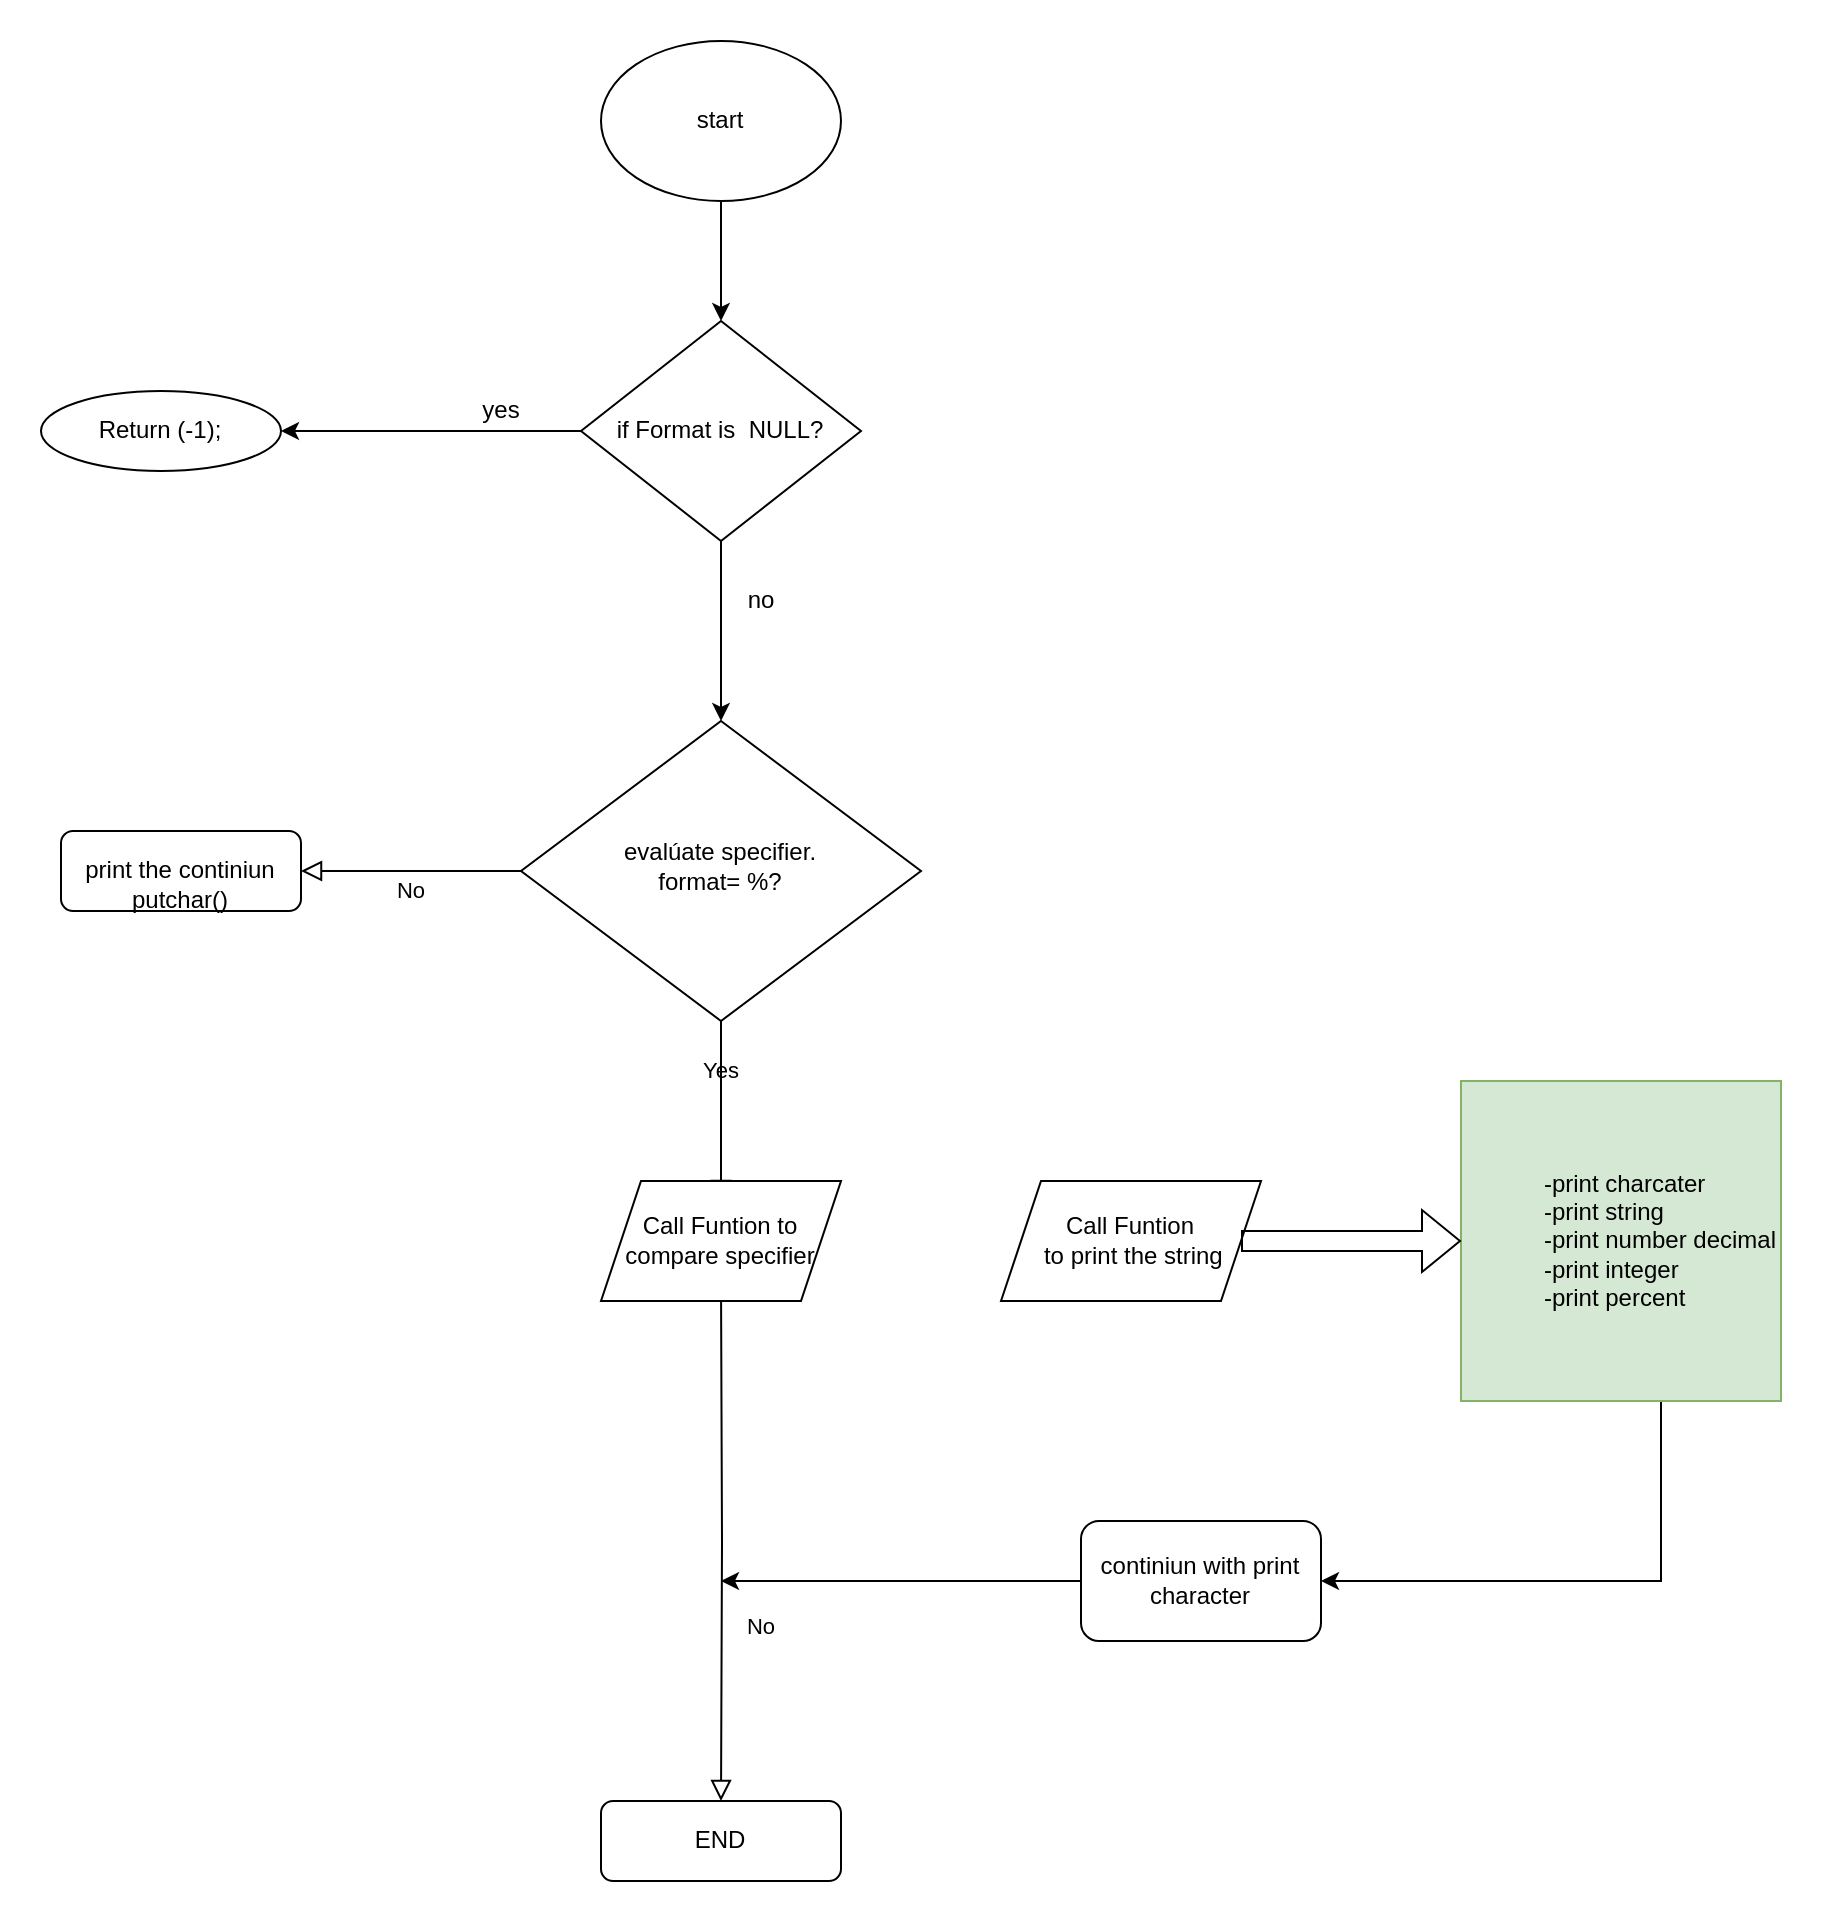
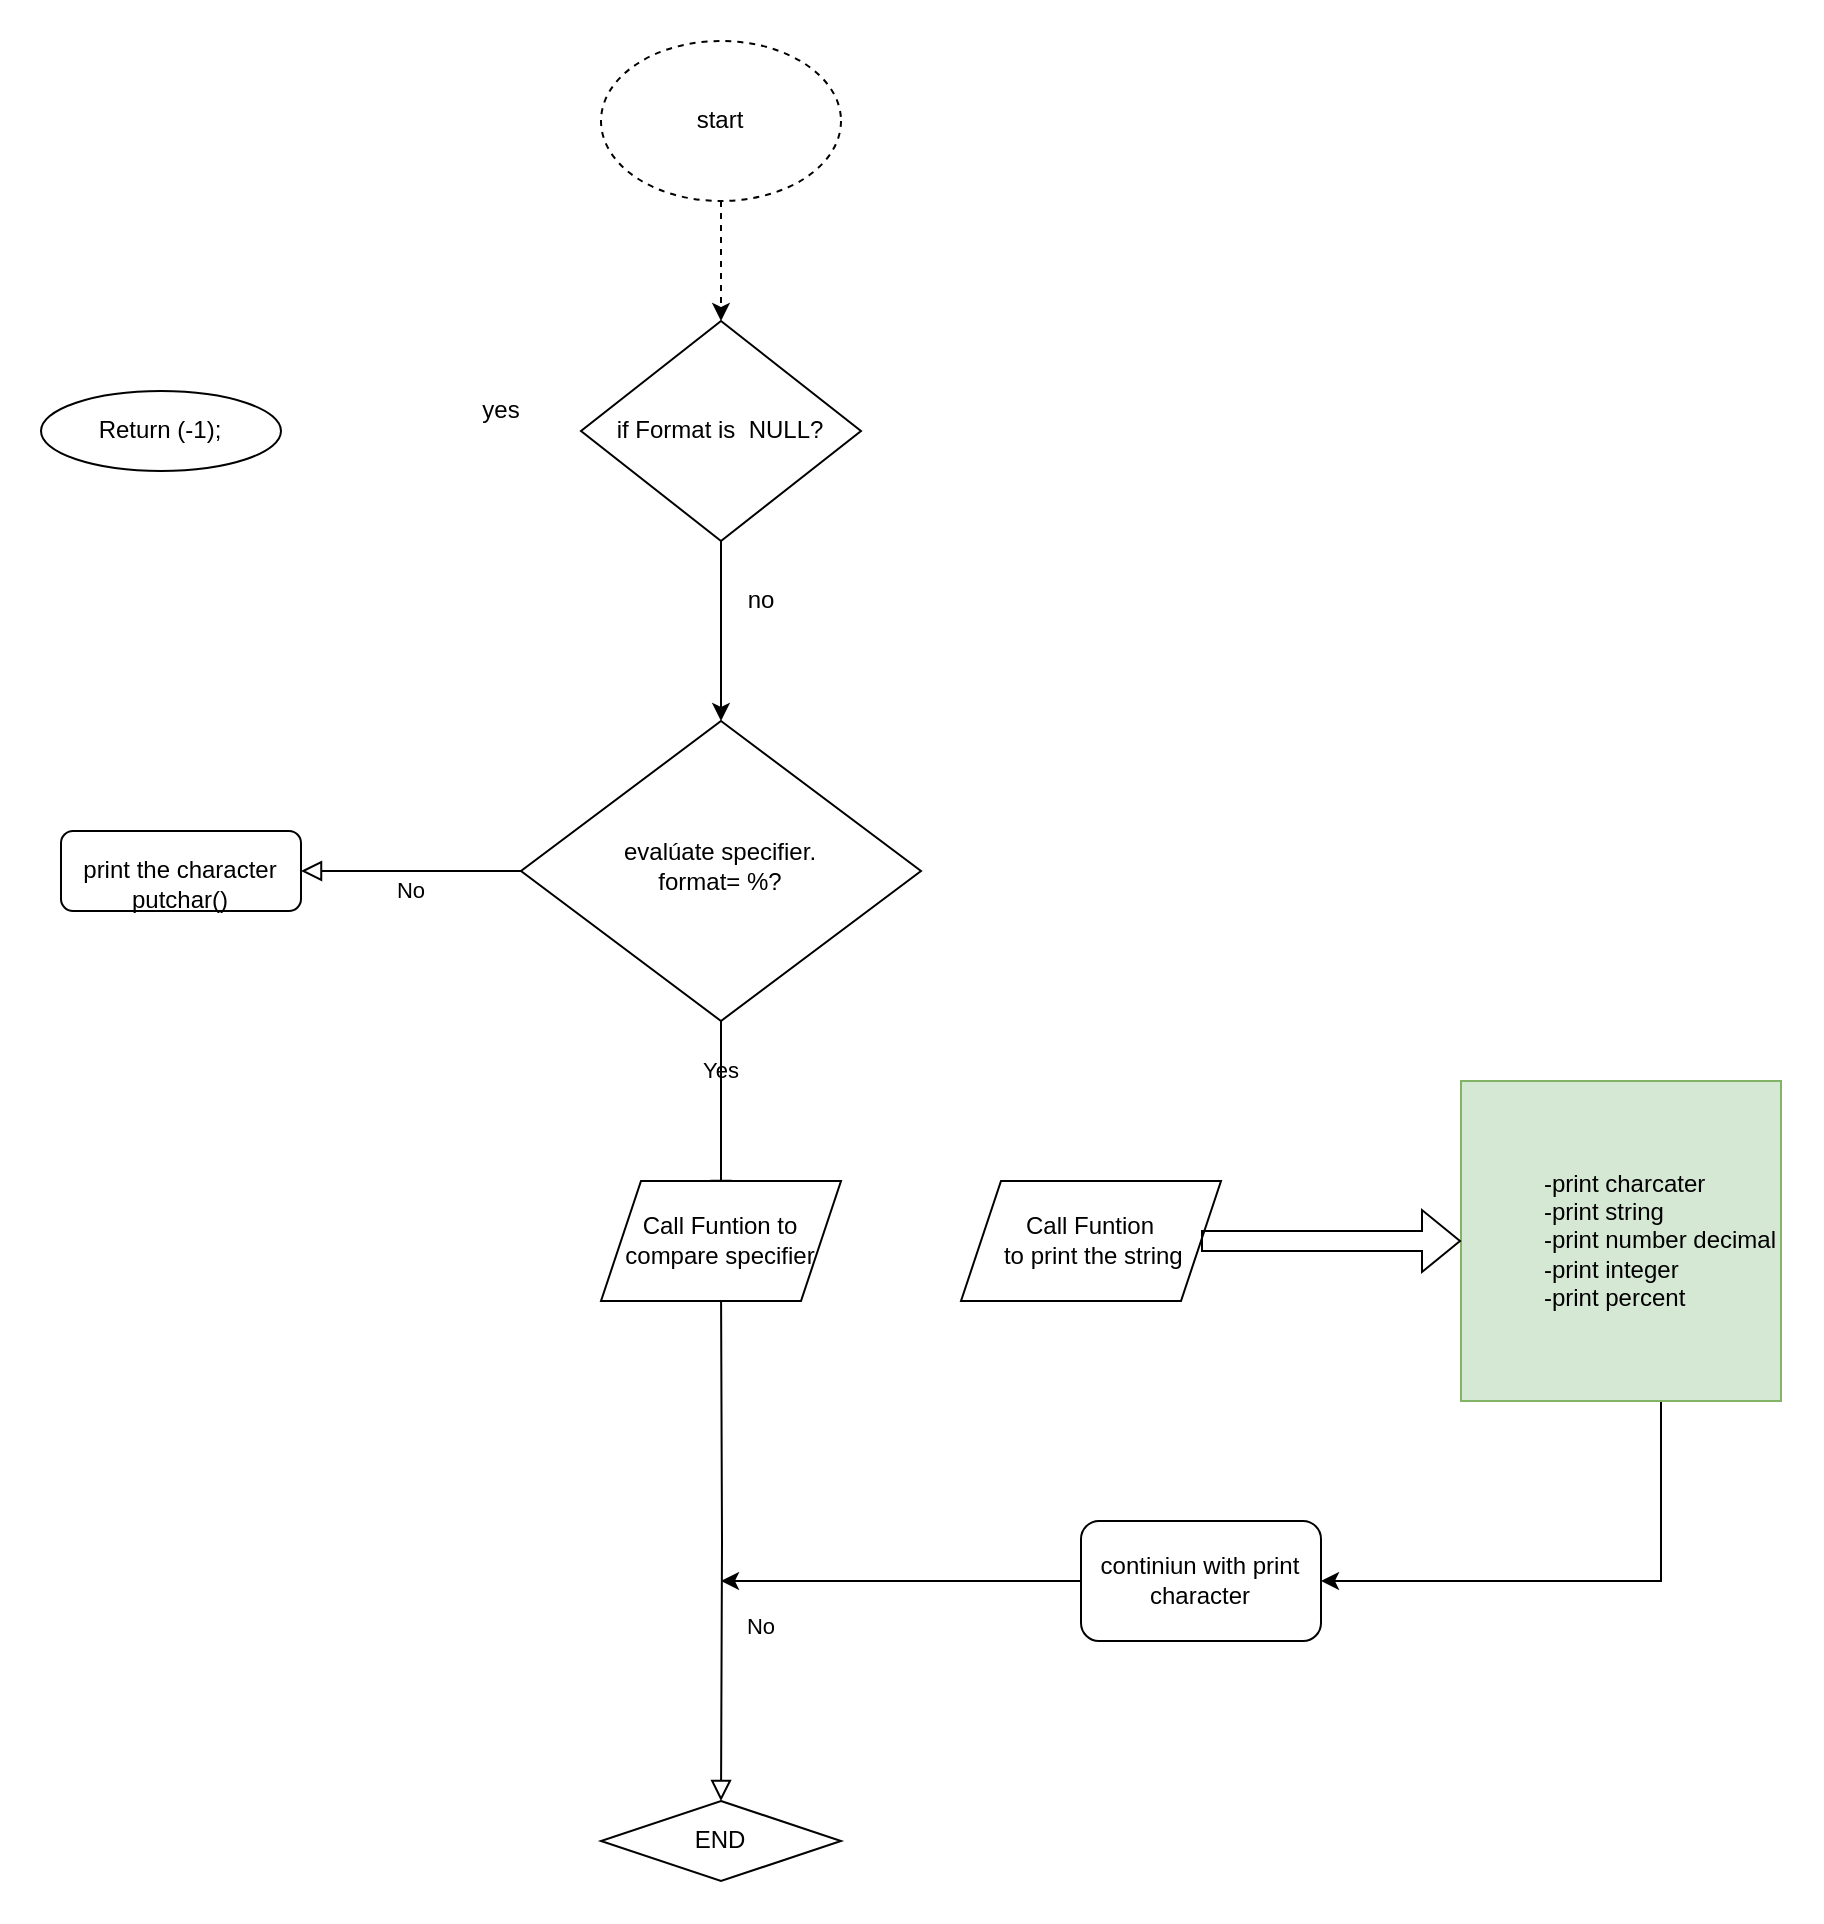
  <mxCell id="0" />
  <mxCell id="1" parent="0" />
  <mxCell id="2" value="Yes" style="rounded=0;html=1;jettySize=auto;orthogonalLoop=1;fontSize=11;endArrow=block;endFill=0;endSize=8;strokeWidth=1;shadow=0;labelBackgroundColor=none;edgeStyle=orthogonalEdgeStyle;" parent="1" source="4" edge="1"><mxGeometry y="20" relative="1" as="geometry"><mxPoint as="offset" /><mxPoint x="360" y="600" as="targetPoint" /></mxGeometry></mxCell>
  <mxCell id="3" value="No" style="edgeStyle=orthogonalEdgeStyle;rounded=0;html=1;jettySize=auto;orthogonalLoop=1;fontSize=11;endArrow=block;endFill=0;endSize=8;strokeWidth=1;shadow=0;labelBackgroundColor=none;" parent="1" source="4" target="5" edge="1"><mxGeometry y="10" relative="1" as="geometry"><mxPoint as="offset" /></mxGeometry></mxCell>
  <mxCell id="4" value="evalúate specifier.&lt;br&gt;format= %?" style="rhombus;whiteSpace=wrap;html=1;shadow=0;fontFamily=Helvetica;fontSize=12;align=center;strokeWidth=1;spacing=6;spacingTop=-4;" parent="1" vertex="1"><mxGeometry x="260" y="360" width="200" height="150" as="geometry" /></mxCell>
- <mxCell id="5" value="&lt;br&gt;print the continiun&lt;br&gt;putchar()" style="rounded=1;whiteSpace=wrap;html=1;fontSize=12;glass=0;strokeWidth=1;shadow=0;" parent="1" vertex="1"><mxGeometry x="30" y="415" width="120" height="40" as="geometry" /></mxCell>
+ <mxCell id="5" value="&lt;br&gt;print the character&lt;br&gt;putchar()" style="rounded=1;whiteSpace=wrap;html=1;fontSize=12;glass=0;strokeWidth=1;shadow=0;" parent="1" vertex="1"><mxGeometry x="30" y="415" width="120" height="40" as="geometry" /></mxCell>
  <mxCell id="6" value="No" style="rounded=0;html=1;jettySize=auto;orthogonalLoop=1;fontSize=11;endArrow=block;endFill=0;endSize=8;strokeWidth=1;shadow=0;labelBackgroundColor=none;edgeStyle=orthogonalEdgeStyle;exitX=0.5;exitY=1;exitDx=0;exitDy=0;" parent="1" target="7" edge="1"><mxGeometry x="0.333" y="20" relative="1" as="geometry"><mxPoint as="offset" /><mxPoint x="360" y="640" as="sourcePoint" /></mxGeometry></mxCell>
- <mxCell id="7" value="END" style="rounded=1;whiteSpace=wrap;html=1;fontSize=12;glass=0;strokeWidth=1;shadow=0;" parent="1" vertex="1"><mxGeometry x="300" y="900" width="120" height="40" as="geometry" /></mxCell>
+ <mxCell id="7" value="END" style="rhombus;whiteSpace=wrap;html=1;fontSize=12;glass=0;strokeWidth=1;shadow=0;" parent="1" vertex="1"><mxGeometry x="300" y="900" width="120" height="40" as="geometry" /></mxCell>
  <mxCell id="8" value="Call Funtion to compare specifier" style="shape=parallelogram;perimeter=parallelogramPerimeter;whiteSpace=wrap;html=1;fixedSize=1;" vertex="1" parent="1"><mxGeometry x="300" y="590" width="120" height="60" as="geometry" /></mxCell>
  <mxCell id="9" value="Return (-1);" style="ellipse;whiteSpace=wrap;html=1;fontSize=12;glass=0;strokeWidth=1;shadow=0;" vertex="1" parent="1"><mxGeometry x="20" y="195" width="120" height="40" as="geometry" /></mxCell>
- <mxCell id="10" value="Call Funtion&lt;br&gt;&amp;nbsp;to print the string" style="shape=parallelogram;perimeter=parallelogramPerimeter;whiteSpace=wrap;html=1;fixedSize=1;" vertex="1" parent="1"><mxGeometry x="500" y="590" width="130" height="60" as="geometry" /></mxCell>
+ <mxCell id="10" value="Call Funtion&lt;br&gt;&amp;nbsp;to print the string" style="shape=parallelogram;perimeter=parallelogramPerimeter;whiteSpace=wrap;html=1;fixedSize=1;" vertex="1" parent="1"><mxGeometry x="480" y="590" width="130" height="60" as="geometry" /></mxCell>
  <mxCell id="11" style="edgeStyle=orthogonalEdgeStyle;rounded=0;orthogonalLoop=1;jettySize=auto;html=1;entryX=1;entryY=0.5;entryDx=0;entryDy=0;" edge="1" parent="1" source="12" target="22"><mxGeometry relative="1" as="geometry"><mxPoint x="810" y="830" as="targetPoint" /><Array as="points"><mxPoint x="830" y="790" /></Array></mxGeometry></mxCell>
  <mxCell id="12" value="&lt;div style=&quot;text-align: justify;&quot;&gt;&lt;span style=&quot;background-color: initial;&quot;&gt;-print charcater&lt;/span&gt;&lt;/div&gt;&lt;div style=&quot;text-align: justify;&quot;&gt;&lt;span style=&quot;background-color: initial;&quot;&gt;-print string&lt;/span&gt;&lt;/div&gt;&lt;div style=&quot;text-align: justify;&quot;&gt;&lt;span style=&quot;background-color: initial;&quot;&gt;-print number decimal&lt;/span&gt;&lt;/div&gt;&lt;div style=&quot;text-align: justify;&quot;&gt;&lt;span style=&quot;background-color: initial;&quot;&gt;-print integer&lt;/span&gt;&lt;/div&gt;&lt;div style=&quot;text-align: justify;&quot;&gt;&lt;span style=&quot;background-color: initial;&quot;&gt;-print percent&lt;/span&gt;&lt;/div&gt;" style="whiteSpace=wrap;html=1;aspect=fixed;fillColor=#d5e8d4;strokeColor=#82b366;align=right;" vertex="1" parent="1"><mxGeometry x="730" y="540" width="160" height="160" as="geometry" /></mxCell>
  <mxCell id="13" value="" style="shape=flexArrow;endArrow=classic;html=1;rounded=0;entryX=0;entryY=0.5;entryDx=0;entryDy=0;" edge="1" parent="1" source="10" target="12"><mxGeometry width="50" height="50" relative="1" as="geometry"><mxPoint x="490" y="660" as="sourcePoint" /><mxPoint x="450" y="600" as="targetPoint" /></mxGeometry></mxCell>
- <mxCell id="14" value="" style="edgeStyle=orthogonalEdgeStyle;rounded=0;orthogonalLoop=1;jettySize=auto;html=1;" edge="1" parent="1" source="15" target="18"><mxGeometry relative="1" as="geometry" /></mxCell>
- <mxCell id="15" value="start" style="ellipse;whiteSpace=wrap;html=1;" vertex="1" parent="1"><mxGeometry x="300" y="20" width="120" height="80" as="geometry" /></mxCell>
+ <mxCell id="14" value="" style="edgeStyle=orthogonalEdgeStyle;rounded=0;orthogonalLoop=1;jettySize=auto;html=1;dashed=1;" edge="1" parent="1" source="15" target="18"><mxGeometry relative="1" as="geometry" /></mxCell>
+ <mxCell id="15" value="start" style="ellipse;whiteSpace=wrap;html=1;dashed=1;" vertex="1" parent="1"><mxGeometry x="300" y="20" width="120" height="80" as="geometry" /></mxCell>
  <mxCell id="16" value="" style="edgeStyle=orthogonalEdgeStyle;rounded=0;orthogonalLoop=1;jettySize=auto;html=1;" edge="1" parent="1" source="18" target="4"><mxGeometry relative="1" as="geometry" /></mxCell>
- <mxCell id="17" value="" style="edgeStyle=orthogonalEdgeStyle;rounded=0;orthogonalLoop=1;jettySize=auto;html=1;" edge="1" parent="1" source="18" target="9"><mxGeometry relative="1" as="geometry" /></mxCell>
  <mxCell id="18" value="if Format is&amp;nbsp; NULL?" style="rhombus;whiteSpace=wrap;html=1;" vertex="1" parent="1"><mxGeometry x="290" y="160" width="140" height="110" as="geometry" /></mxCell>
  <mxCell id="19" value="no" style="text;html=1;align=center;verticalAlign=middle;resizable=0;points=[];autosize=1;strokeColor=none;fillColor=none;" vertex="1" parent="1"><mxGeometry x="360" y="285" width="40" height="30" as="geometry" /></mxCell>
  <mxCell id="20" value="yes" style="text;html=1;align=center;verticalAlign=middle;resizable=0;points=[];autosize=1;strokeColor=none;fillColor=none;" vertex="1" parent="1"><mxGeometry x="230" width="40" height="30" as="geometry" y="190" /></mxCell>
  <mxCell id="21" style="edgeStyle=orthogonalEdgeStyle;rounded=0;orthogonalLoop=1;jettySize=auto;html=1;" edge="1" parent="1" source="22"><mxGeometry relative="1" as="geometry"><mxPoint x="360" y="790" as="targetPoint" /></mxGeometry></mxCell>
  <mxCell id="22" value="continiun with print&lt;br&gt;character" style="rounded=1;whiteSpace=wrap;html=1;" vertex="1" parent="1"><mxGeometry x="540" y="760" width="120" height="60" as="geometry" /></mxCell>
